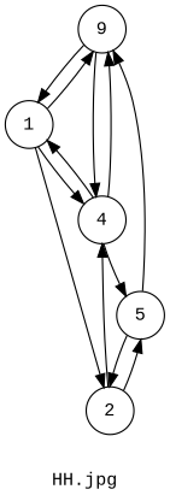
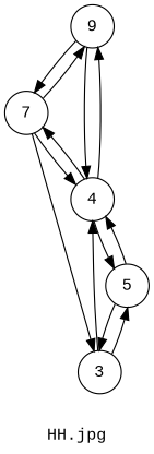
  digraph {
    fontname="Liberation Mono"
    label="HH.jpg"
    node [fontname="Liberation Mono" shape=circle]
    edge [fontname="Liberation Mono"]
    n1 [label=9]
-   1
-   3 [label=2]
+   1 [label=7]
+   3
    4
    5
    n1 -> 1
    n1 -> 4
    1 -> n1
    1 -> 3
    1 -> 4
    3 -> 4
    3 -> 5
    4 -> n1
    4 -> 1
    4 -> 5
    5 -> 3
-   5 -> n1
+   5 -> 4
  }
